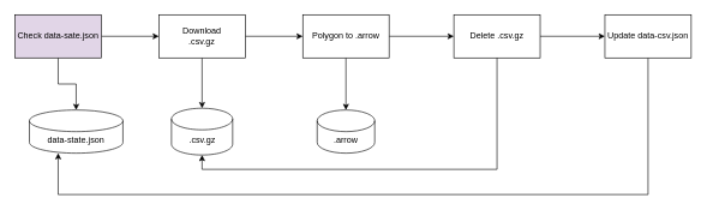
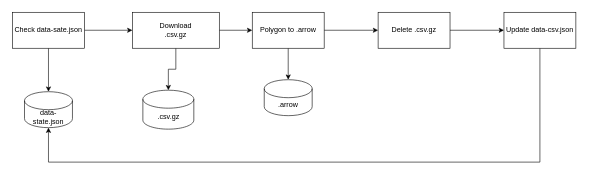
  <mxCell id="0" />
  <mxCell id="1" parent="0" />
  <mxCell id="2" value="" style="edgeStyle=orthogonalEdgeStyle;rounded=0;orthogonalLoop=1;jettySize=auto;html=1;" edge="1" parent="1" source="4" target="5"><mxGeometry relative="1" as="geometry" /></mxCell>
  <mxCell id="3" value="" style="edgeStyle=orthogonalEdgeStyle;rounded=0;orthogonalLoop=1;jettySize=auto;html=1;" edge="1" parent="1" source="4" target="8"><mxGeometry relative="1" as="geometry" /></mxCell>
- <mxCell id="4" value="Download&lt;div&gt;.csv.gz&lt;/div&gt;" style="rounded=0;whiteSpace=wrap;html=1;" vertex="1" parent="1"><mxGeometry x="220" y="20" width="120" height="60" as="geometry" /></mxCell>
+ <mxCell id="4" value="Download&lt;div&gt;.csv.gz&lt;/div&gt;" style="rounded=0;whiteSpace=wrap;html=1;" vertex="1" parent="1"><mxGeometry x="220" y="20" width="145" height="60" as="geometry" /></mxCell>
  <mxCell id="5" value=".csv.gz" style="shape=cylinder3;whiteSpace=wrap;html=1;boundedLbl=1;backgroundOutline=1;size=15;" vertex="1" parent="1"><mxGeometry x="237.5" y="150" width="85" height="65" as="geometry" /></mxCell>
  <mxCell id="6" value="" style="edgeStyle=orthogonalEdgeStyle;rounded=0;orthogonalLoop=1;jettySize=auto;html=1;" edge="1" parent="1" source="8" target="9"><mxGeometry relative="1" as="geometry" /></mxCell>
  <mxCell id="7" value="" style="edgeStyle=orthogonalEdgeStyle;rounded=0;orthogonalLoop=1;jettySize=auto;html=1;" edge="1" parent="1" source="8" target="11"><mxGeometry relative="1" as="geometry" /></mxCell>
  <mxCell id="8" value="Polygon to .arrow" style="rounded=0;whiteSpace=wrap;html=1;" vertex="1" parent="1"><mxGeometry x="420" y="20" width="120" height="60" as="geometry" /></mxCell>
- <mxCell id="9" value=".arrow" style="shape=cylinder3;whiteSpace=wrap;html=1;boundedLbl=1;backgroundOutline=1;size=15;" vertex="1" parent="1"><mxGeometry x="440" y="152.5" width="80" height="60" as="geometry" /></mxCell>
+ <mxCell id="9" value=".arrow" style="shape=cylinder3;whiteSpace=wrap;html=1;boundedLbl=1;backgroundOutline=1;size=15;" vertex="1" parent="1"><mxGeometry x="440" y="132.5" width="80" height="60" as="geometry" /></mxCell>
  <mxCell id="10" value="" style="edgeStyle=orthogonalEdgeStyle;rounded=0;orthogonalLoop=1;jettySize=auto;html=1;" edge="1" parent="1" source="11" target="13"><mxGeometry relative="1" as="geometry" /></mxCell>
  <mxCell id="11" value="Delete .csv.gz" style="rounded=0;whiteSpace=wrap;html=1;" vertex="1" parent="1"><mxGeometry x="630" y="20" width="120" height="60" as="geometry" /></mxCell>
  <mxCell id="12" value="" style="edgeStyle=orthogonalEdgeStyle;rounded=0;orthogonalLoop=1;jettySize=auto;html=1;" edge="1" parent="1" source="13" target="14"><mxGeometry relative="1" as="geometry"><Array as="points"><mxPoint x="900" y="270" /><mxPoint x="80" y="270" /></Array></mxGeometry></mxCell>
  <mxCell id="13" value="Update data-csv.json" style="rounded=0;whiteSpace=wrap;html=1;" vertex="1" parent="1"><mxGeometry x="840" y="20" width="120" height="60" as="geometry" /></mxCell>
- <mxCell id="14" value="data-state.json" style="shape=cylinder3;whiteSpace=wrap;html=1;boundedLbl=1;backgroundOutline=1;size=15;" vertex="1" parent="1"><mxGeometry x="40" y="152.5" width="130" height="60" as="geometry" /></mxCell>
- <mxCell id="15" style="edgeStyle=orthogonalEdgeStyle;rounded=0;orthogonalLoop=1;jettySize=auto;html=1;entryX=0.5;entryY=1;entryDx=0;entryDy=0;entryPerimeter=0;exitX=0.5;exitY=1;exitDx=0;exitDy=0;" edge="1" parent="1" source="11" target="5"><mxGeometry relative="1" as="geometry"><Array as="points"><mxPoint x="690" y="235" /><mxPoint x="280" y="235" /></Array></mxGeometry></mxCell>
+ <mxCell id="14" value="data-state.json" style="shape=cylinder3;whiteSpace=wrap;html=1;boundedLbl=1;backgroundOutline=1;size=15;" vertex="1" parent="1"><mxGeometry x="40" y="152.5" width="80" height="60" as="geometry" /></mxCell>
  <mxCell id="16" value="" style="edgeStyle=orthogonalEdgeStyle;rounded=0;orthogonalLoop=1;jettySize=auto;html=1;" edge="1" parent="1" source="18" target="4"><mxGeometry relative="1" as="geometry" /></mxCell>
  <mxCell id="17" value="" style="edgeStyle=orthogonalEdgeStyle;rounded=0;orthogonalLoop=1;jettySize=auto;html=1;" edge="1" parent="1" source="18" target="14"><mxGeometry relative="1" as="geometry" /></mxCell>
- <mxCell id="18" value="Check data-sate.json" style="rounded=0;whiteSpace=wrap;html=1;fillColor=#e1d5e7;" vertex="1" parent="1"><mxGeometry y="20" width="120" height="60" as="geometry" x="20" /></mxCell>
+ <mxCell id="18" value="Check data-sate.json" style="rounded=0;whiteSpace=wrap;html=1;" vertex="1" parent="1"><mxGeometry y="20" width="120" height="60" as="geometry" x="20" /></mxCell>
